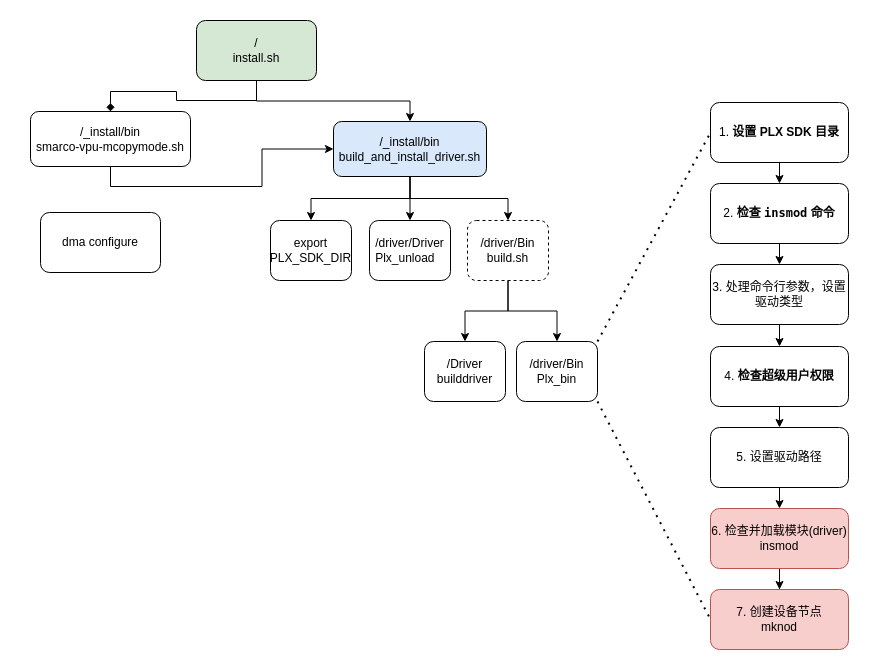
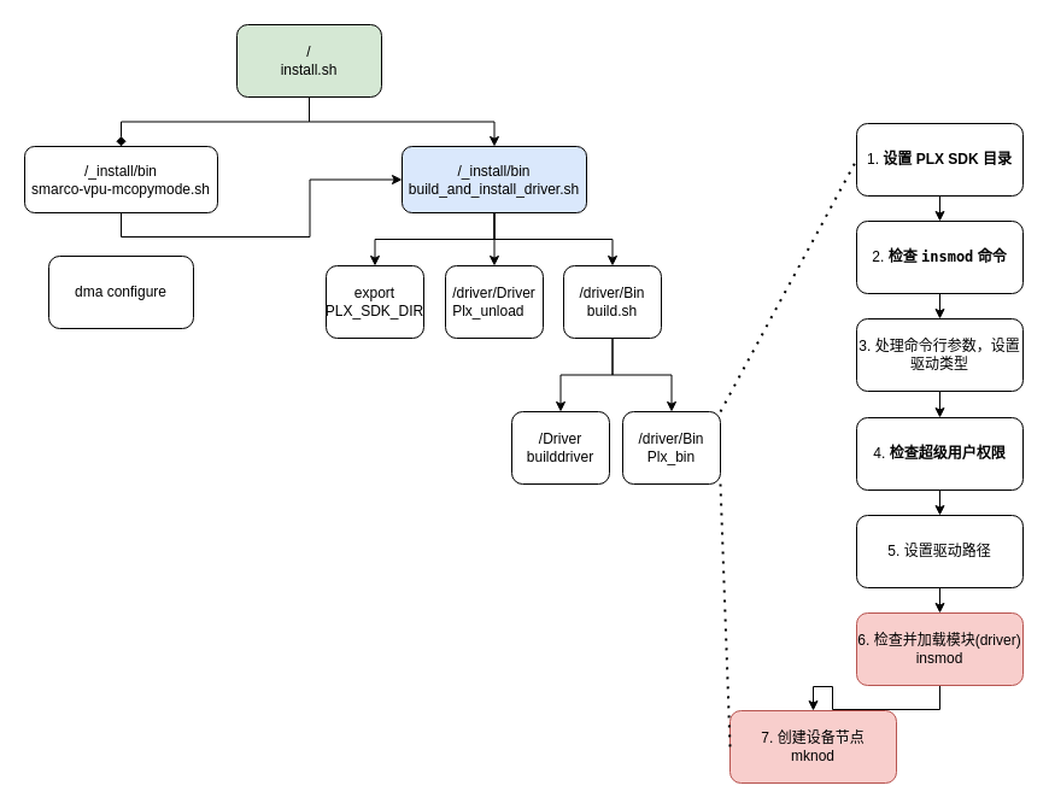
  <mxCell id="0" />
  <mxCell id="1" parent="0" />
  <mxCell id="2" style="edgeStyle=orthogonalEdgeStyle;rounded=0;orthogonalLoop=1;jettySize=auto;html=1;exitX=0.5;exitY=1;exitDx=0;exitDy=0;endArrow=diamond;" edge="1" parent="1" source="4" target="6"><mxGeometry relative="1" as="geometry" /></mxCell>
  <mxCell id="3" style="edgeStyle=orthogonalEdgeStyle;rounded=0;orthogonalLoop=1;jettySize=auto;html=1;exitX=0.5;exitY=1;exitDx=0;exitDy=0;entryX=0.5;entryY=0;entryDx=0;entryDy=0;" edge="1" parent="1" source="4" target="10"><mxGeometry relative="1" as="geometry" /></mxCell>
  <mxCell id="4" value="&lt;div&gt;/&lt;/div&gt;&lt;div&gt;install.sh&lt;/div&gt;" style="rounded=1;whiteSpace=wrap;html=1;fillColor=#d5e8d4;" vertex="1" parent="1"><mxGeometry x="196" y="20" width="120" height="60" as="geometry" /></mxCell>
  <mxCell id="5" style="edgeStyle=orthogonalEdgeStyle;rounded=0;orthogonalLoop=1;jettySize=auto;html=1;exitX=0.5;exitY=1;exitDx=0;exitDy=0;" edge="1" parent="1" source="6" target="10"><mxGeometry relative="1" as="geometry" /></mxCell>
- <mxCell id="6" value="/_install/bin&lt;div&gt;smarco-vpu-mcopymode.sh&lt;/div&gt;" style="rounded=1;whiteSpace=wrap;html=1;" vertex="1" parent="1"><mxGeometry x="30" y="111" width="160" height="55" as="geometry" /></mxCell>
+ <mxCell id="6" value="/_install/bin&lt;div&gt;smarco-vpu-mcopymode.sh&lt;/div&gt;" style="rounded=1;whiteSpace=wrap;html=1;" vertex="1" parent="1"><mxGeometry x="20" y="121" width="160" height="55" as="geometry" /></mxCell>
  <mxCell id="7" style="edgeStyle=orthogonalEdgeStyle;rounded=0;orthogonalLoop=1;jettySize=auto;html=1;exitX=0.5;exitY=1;exitDx=0;exitDy=0;entryX=0.5;entryY=0;entryDx=0;entryDy=0;" edge="1" parent="1" source="10" target="12"><mxGeometry relative="1" as="geometry"><mxPoint x="406.5" y="179" as="sourcePoint" /></mxGeometry></mxCell>
  <mxCell id="8" style="edgeStyle=orthogonalEdgeStyle;rounded=0;orthogonalLoop=1;jettySize=auto;html=1;exitX=0.5;exitY=1;exitDx=0;exitDy=0;entryX=0.5;entryY=0;entryDx=0;entryDy=0;" edge="1" parent="1" source="10" target="13"><mxGeometry relative="1" as="geometry"><mxPoint x="406.5" y="179" as="sourcePoint" /></mxGeometry></mxCell>
  <mxCell id="9" style="edgeStyle=orthogonalEdgeStyle;rounded=0;orthogonalLoop=1;jettySize=auto;html=1;exitX=0.5;exitY=1;exitDx=0;exitDy=0;entryX=0.5;entryY=0;entryDx=0;entryDy=0;" edge="1" parent="1" source="10" target="16"><mxGeometry relative="1" as="geometry"><mxPoint x="406.5" y="179" as="sourcePoint" /></mxGeometry></mxCell>
  <mxCell id="10" value="/_install/bin&lt;div&gt;build_and_install_driver.sh&lt;br&gt;&lt;/div&gt;" style="rounded=1;whiteSpace=wrap;html=1;fillColor=#dae8fc;" vertex="1" parent="1"><mxGeometry x="333" y="121" width="153" height="55" as="geometry" /></mxCell>
  <mxCell id="11" value="dma configure" style="rounded=1;whiteSpace=wrap;html=1;" vertex="1" parent="1"><mxGeometry x="40" y="212" width="120" height="60" as="geometry" /></mxCell>
  <mxCell id="12" value="export PLX_SDK_DIR" style="rounded=1;whiteSpace=wrap;html=1;" vertex="1" parent="1"><mxGeometry x="270" y="220" width="81" height="60" as="geometry" /></mxCell>
  <mxCell id="13" value="&lt;div style=&quot;text-align: start;&quot;&gt;&lt;span style=&quot;text-align: center;&quot;&gt;/driver/Driver&lt;/span&gt;&lt;br&gt;&lt;/div&gt;&lt;div style=&quot;text-align: start;&quot;&gt;Plx_unload&lt;/div&gt;" style="rounded=1;whiteSpace=wrap;html=1;" vertex="1" parent="1"><mxGeometry x="369" y="220" width="81" height="60" as="geometry" /></mxCell>
  <mxCell id="14" style="edgeStyle=orthogonalEdgeStyle;rounded=0;orthogonalLoop=1;jettySize=auto;html=1;exitX=0.5;exitY=1;exitDx=0;exitDy=0;entryX=0.5;entryY=0;entryDx=0;entryDy=0;" edge="1" parent="1" source="16" target="17"><mxGeometry relative="1" as="geometry" /></mxCell>
  <mxCell id="15" style="edgeStyle=orthogonalEdgeStyle;rounded=0;orthogonalLoop=1;jettySize=auto;html=1;exitX=0.5;exitY=1;exitDx=0;exitDy=0;entryX=0.5;entryY=0;entryDx=0;entryDy=0;" edge="1" parent="1" source="16" target="18"><mxGeometry relative="1" as="geometry" /></mxCell>
- <mxCell id="16" value="&lt;div style=&quot;&quot;&gt;/driver/Bin&lt;/div&gt;&lt;div style=&quot;&quot;&gt;build.sh&lt;/div&gt;" style="rounded=1;whiteSpace=wrap;html=1;align=center;dashed=1;" vertex="1" parent="1"><mxGeometry x="467" y="220" width="81" height="60" as="geometry" /></mxCell>
+ <mxCell id="16" value="&lt;div style=&quot;&quot;&gt;/driver/Bin&lt;/div&gt;&lt;div style=&quot;&quot;&gt;build.sh&lt;/div&gt;" style="rounded=1;whiteSpace=wrap;html=1;align=center;" vertex="1" parent="1"><mxGeometry x="467" y="220" width="81" height="60" as="geometry" /></mxCell>
  <mxCell id="17" value="&lt;div style=&quot;&quot;&gt;/Driver&lt;/div&gt;&lt;div style=&quot;&quot;&gt;builddriver&lt;/div&gt;" style="rounded=1;whiteSpace=wrap;html=1;align=center;" vertex="1" parent="1"><mxGeometry x="424" y="341" width="81" height="60" as="geometry" /></mxCell>
  <mxCell id="18" value="&lt;div style=&quot;&quot;&gt;/driver/Bin&lt;/div&gt;&lt;div style=&quot;&quot;&gt;Plx_bin&lt;/div&gt;" style="rounded=1;whiteSpace=wrap;html=1;align=center;" vertex="1" parent="1"><mxGeometry x="516" y="341" width="81" height="60" as="geometry" /></mxCell>
  <mxCell id="19" style="edgeStyle=orthogonalEdgeStyle;rounded=0;orthogonalLoop=1;jettySize=auto;html=1;exitX=0.5;exitY=1;exitDx=0;exitDy=0;entryX=0.5;entryY=0;entryDx=0;entryDy=0;" edge="1" parent="1" source="20" target="22"><mxGeometry relative="1" as="geometry" /></mxCell>
  <mxCell id="20" value="1. &lt;strong&gt;设置 PLX SDK 目录&lt;/strong&gt;" style="rounded=1;whiteSpace=wrap;html=1;" vertex="1" parent="1"><mxGeometry x="710" y="102" width="138" height="60" as="geometry" /></mxCell>
  <mxCell id="21" style="edgeStyle=orthogonalEdgeStyle;rounded=0;orthogonalLoop=1;jettySize=auto;html=1;exitX=0.5;exitY=1;exitDx=0;exitDy=0;entryX=0.5;entryY=0;entryDx=0;entryDy=0;" edge="1" parent="1" source="22" target="24"><mxGeometry relative="1" as="geometry" /></mxCell>
  <mxCell id="22" value="2. &lt;strong&gt;检查 &lt;code&gt;insmod&lt;/code&gt; 命令&lt;/strong&gt;" style="rounded=1;whiteSpace=wrap;html=1;" vertex="1" parent="1"><mxGeometry x="710" y="183" width="138" height="60" as="geometry" /></mxCell>
  <mxCell id="23" style="edgeStyle=orthogonalEdgeStyle;rounded=0;orthogonalLoop=1;jettySize=auto;html=1;exitX=0.5;exitY=1;exitDx=0;exitDy=0;entryX=0.5;entryY=0;entryDx=0;entryDy=0;" edge="1" parent="1" source="24" target="26"><mxGeometry relative="1" as="geometry" /></mxCell>
  <mxCell id="24" value="3. 处理命令行参数，设置驱动类型" style="rounded=1;whiteSpace=wrap;html=1;" vertex="1" parent="1"><mxGeometry x="710" y="264" width="138" height="60" as="geometry" /></mxCell>
  <mxCell id="25" style="edgeStyle=orthogonalEdgeStyle;rounded=0;orthogonalLoop=1;jettySize=auto;html=1;exitX=0.5;exitY=1;exitDx=0;exitDy=0;entryX=0.5;entryY=0;entryDx=0;entryDy=0;" edge="1" parent="1" source="26" target="28"><mxGeometry relative="1" as="geometry" /></mxCell>
  <mxCell id="26" value="4. &lt;strong&gt;检查超级用户权限&lt;/strong&gt;" style="rounded=1;whiteSpace=wrap;html=1;" vertex="1" parent="1"><mxGeometry x="710" y="346" width="138" height="60" as="geometry" /></mxCell>
  <mxCell id="27" style="edgeStyle=orthogonalEdgeStyle;rounded=0;orthogonalLoop=1;jettySize=auto;html=1;exitX=0.5;exitY=1;exitDx=0;exitDy=0;entryX=0.5;entryY=0;entryDx=0;entryDy=0;" edge="1" parent="1" source="28" target="30"><mxGeometry relative="1" as="geometry" /></mxCell>
  <mxCell id="28" value="5. 设置驱动路径" style="rounded=1;whiteSpace=wrap;html=1;" vertex="1" parent="1"><mxGeometry x="710" y="427" width="138" height="60" as="geometry" /></mxCell>
  <mxCell id="29" style="edgeStyle=orthogonalEdgeStyle;rounded=0;orthogonalLoop=1;jettySize=auto;html=1;exitX=0.5;exitY=1;exitDx=0;exitDy=0;" edge="1" parent="1" source="30" target="31"><mxGeometry relative="1" as="geometry" /></mxCell>
  <mxCell id="30" value="6. 检查并加载模块(driver)&lt;div&gt;insmod&lt;/div&gt;" style="rounded=1;whiteSpace=wrap;html=1;fillColor=#f8cecc;strokeColor=#b85450;" vertex="1" parent="1"><mxGeometry x="710" y="508" width="138" height="60" as="geometry" /></mxCell>
- <mxCell id="31" value="7. 创建设备节点&lt;div&gt;mknod&lt;/div&gt;" style="rounded=1;whiteSpace=wrap;html=1;fillColor=#f8cecc;strokeColor=#b85450;" vertex="1" parent="1"><mxGeometry x="710" y="589" width="138" height="60" as="geometry" /></mxCell>
+ <mxCell id="31" value="7. 创建设备节点&lt;div&gt;mknod&lt;/div&gt;" style="rounded=1;whiteSpace=wrap;html=1;fillColor=#f8cecc;strokeColor=#b85450;" vertex="1" parent="1"><mxGeometry x="605" y="589" width="138" height="60" as="geometry" /></mxCell>
  <mxCell id="32" value="" style="endArrow=none;dashed=1;html=1;dashPattern=1 3;strokeWidth=2;rounded=0;exitX=1;exitY=0;exitDx=0;exitDy=0;entryX=0;entryY=0.5;entryDx=0;entryDy=0;" edge="1" parent="1" source="18" target="20"><mxGeometry width="50" height="50" relative="1" as="geometry"><mxPoint x="600" y="306" as="sourcePoint" /><mxPoint x="650" y="256" as="targetPoint" /></mxGeometry></mxCell>
  <mxCell id="33" value="" style="endArrow=none;dashed=1;html=1;dashPattern=1 3;strokeWidth=2;rounded=0;exitX=1;exitY=1;exitDx=0;exitDy=0;entryX=0;entryY=0.5;entryDx=0;entryDy=0;" edge="1" parent="1" source="18" target="31"><mxGeometry width="50" height="50" relative="1" as="geometry"><mxPoint x="635" y="405" as="sourcePoint" /><mxPoint x="685" y="355" as="targetPoint" /></mxGeometry></mxCell>
